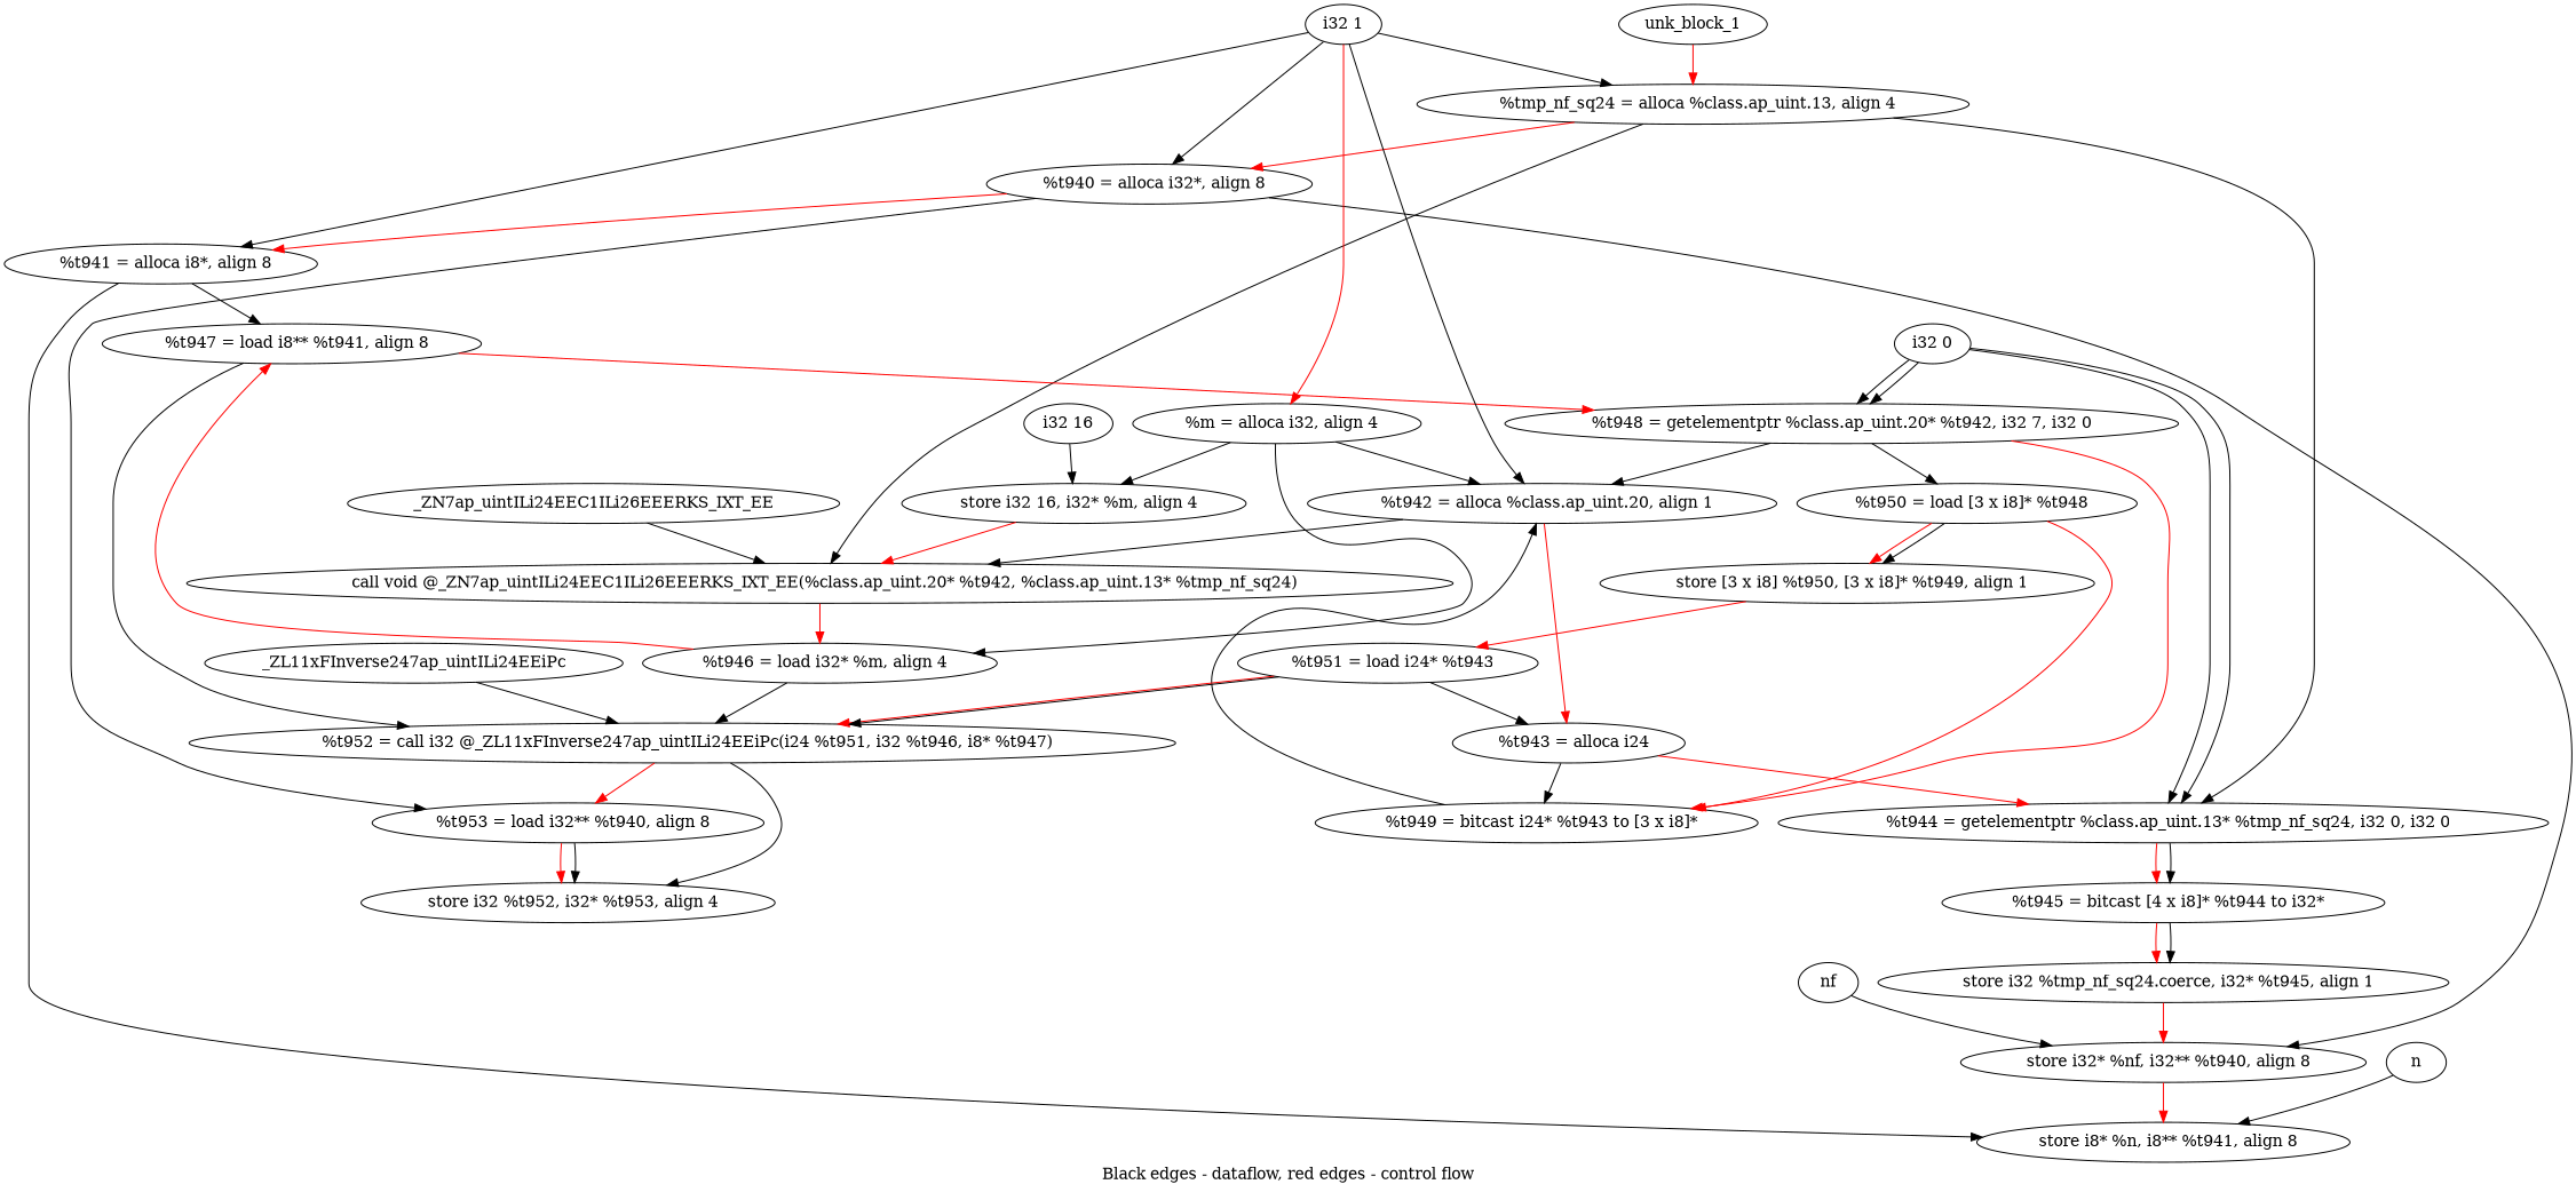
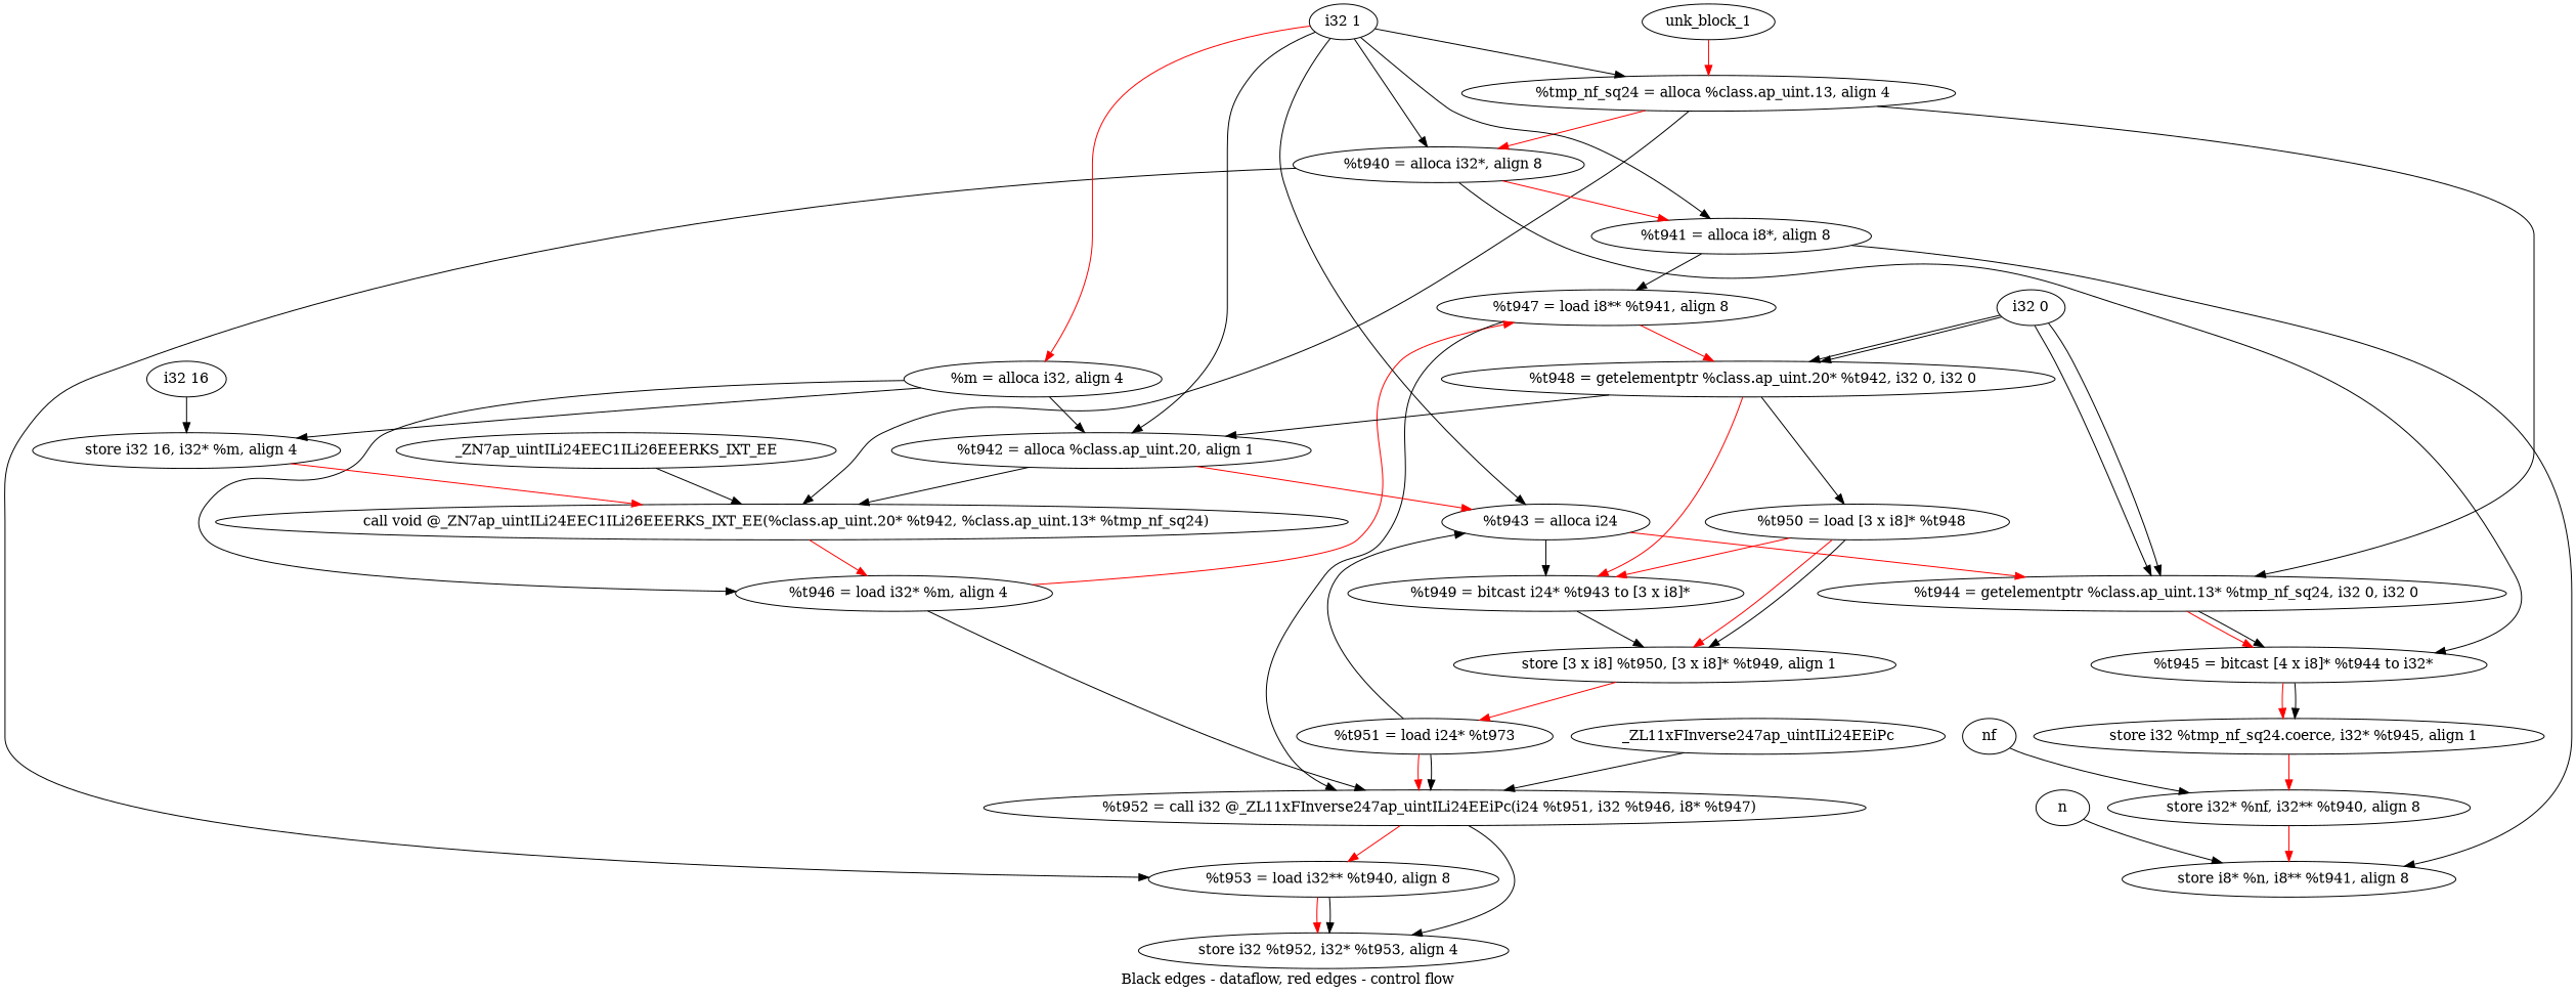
  digraph {
    compound=true
    label="Black edges - dataflow, red edges - control flow"
    n1 [label="  %tmp_nf_sq24 = alloca %class.ap_uint.13, align 4"]
    n2 [label="  %t940 = alloca i32*, align 8"]
    n3 [label="  %t944 = getelementptr %class.ap_uint.13* %tmp_nf_sq24, i32 0, i32 0"]
    n4 [label="  call void @_ZN7ap_uintILi24EEC1ILi26EEERKS_IXT_EE(%class.ap_uint.20* %t942, %class.ap_uint.13* %tmp_nf_sq24)"]
    n5 [label="  %t941 = alloca i8*, align 8"]
    n6 [label="  store i32* %nf, i32** %t940, align 8"]
    n7 [label="  %t953 = load i32** %t940, align 8"]
    n8 [label="  %t945 = bitcast [4 x i8]* %t944 to i32*"]
    n9 [label="  %t946 = load i32* %m, align 4"]
    n10 [label="  store i8* %n, i8** %t941, align 8"]
    n11 [label="  %t947 = load i8** %t941, align 8"]
    n12 [label="  store i32 %t952, i32* %t953, align 4"]
    n13 [label="  %m = alloca i32, align 4"]
    n14 [label="  %t942 = alloca %class.ap_uint.20, align 1"]
    n15 [label="  store i32 16, i32* %m, align 4"]
-   n16 [label="%t948 = getelementptr %class.ap_uint.20* %t942, i32 7, i32 0"]
+   n16 [label="  %t948 = getelementptr %class.ap_uint.20* %t942, i32 0, i32 0"]
    n17 [label="  %t952 = call i32 @_ZL11xFInverse247ap_uintILi24EEiPc(i24 %t951, i32 %t946, i8* %t947)"]
    n18 [label="  %t943 = alloca i24"]
    n19 [label="  %t949 = bitcast i24* %t943 to [3 x i8]*"]
    n20 [label="  %t950 = load [3 x i8]* %t948"]
    n21 [label="  store [3 x i8] %t950, [3 x i8]* %t949, align 1"]
-   n22 [label="  %t951 = load i24* %t943"]
+   n22 [label="%t951 = load i24* %t973"]
    n23 [label="  store i32 %tmp_nf_sq24.coerce, i32* %t945, align 1"]
    unk_block_1
    "i32 1"
    "i32 0"
    nf
    n
    "i32 16"
    _ZN7ap_uintILi24EEC1ILi26EEERKS_IXT_EE
    _ZL11xFInverse247ap_uintILi24EEiPc
    n1 -> n2 [color=red weight=2]
    n1 -> n3
    n1 -> n4
    n2 -> n5 [color=red weight=2]
-   n2 -> n6
+   n2 -> n8
    n2 -> n7
    n3 -> n8 [color=red weight=2]
    n3 -> n8
    n4 -> n9 [color=red weight=2]
    n5 -> n10
    n5 -> n11
    n6 -> n10 [color=red weight=2]
    n7 -> n12 [color=red weight=2]
    n7 -> n12
    n8 -> n23 [color=red weight=2]
    n8 -> n23
    n9 -> n11 [color=red weight=2]
    n9 -> n17
    n11 -> n16 [color=red weight=2]
    n11 -> n17
    n13 -> n9
    n13 -> n14 [color=black weight=2]
    n13 -> n15
    n14 -> n4
    n14 -> n18 [color=red weight=2]
    n15 -> n4 [color=red weight=2]
    n16 -> n14
    n16 -> n19 [color=red weight=2]
    n16 -> n20
    n17 -> n7 [color=red weight=2]
    n17 -> n12
    n18 -> n3 [color=red weight=2]
    n18 -> n19
-   n19 -> n14
+   n19 -> n21
    n20 -> n19 [color=red weight=2]
    n20 -> n21 [color=red weight=2]
    n20 -> n21
    n21 -> n22 [color=red weight=2]
    n22 -> n17 [color=red weight=2]
    n22 -> n17
    n22 -> n18
    n23 -> n6 [color=red weight=2]
    unk_block_1 -> n1 [color=red]
    "i32 1" -> n1
    "i32 1" -> n2
    "i32 1" -> n5
    "i32 1" -> n13 [color=red]
    "i32 1" -> n14
+   "i32 1" -> n18
    "i32 0" -> n3
    "i32 0" -> n3
    "i32 0" -> n16
    "i32 0" -> n16
    nf -> n6
    n -> n10
    "i32 16" -> n15
    _ZN7ap_uintILi24EEC1ILi26EEERKS_IXT_EE -> n4
    _ZL11xFInverse247ap_uintILi24EEiPc -> n17
  }
